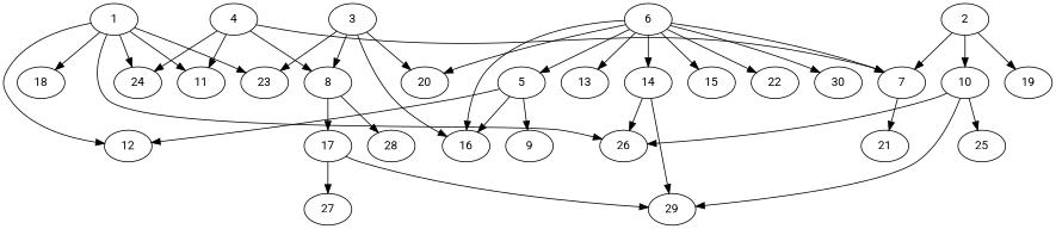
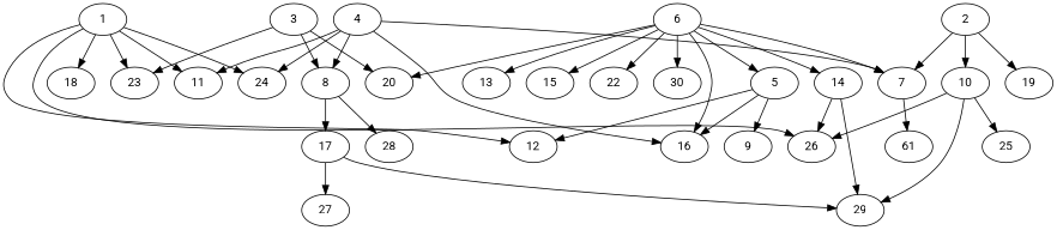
  digraph {
    fontname=Roboto
    node [alpha=0.06 fontname=Roboto]
    edge [fontname=Roboto]
    1 [alpha=0.05]
    12 [alpha=0.02]
    18 [alpha=0.10]
    23 [alpha=0.12]
    24 [alpha=0.19]
    26
    11 [alpha=0.13]
    8 [alpha=0.04]
    17 [alpha=0.02]
    28
    29 [alpha=0.05]
    27 [alpha=0.19]
    2 [alpha=0.18]
    7 [alpha=0.01]
    10 [alpha=0.17]
    19 [alpha=0.18]
-   21 [alpha=0.18]
+   21 [alpha=0.18 label=61]
    25
    3 [alpha=0.15]
    20
    4 [alpha=0.16]
    16 [alpha=0.12]
    5 [alpha=0.00]
    9 [alpha=0.01]
    6 [alpha=0.11]
    13 [alpha=0.14]
    14 [alpha=0.15]
    15 [alpha=0.19]
    22 [alpha=0.16]
    30 [alpha=0.17]
    1 -> 12
    1 -> 18
    1 -> 23
    1 -> 24
    1 -> 26
    1 -> 11
    8 -> 17
    8 -> 28
    17 -> 29
    17 -> 27
    2 -> 7
    2 -> 10
    2 -> 19
    7 -> 21
    10 -> 26
    10 -> 29
    10 -> 25
    3 -> 23
    3 -> 8
    3 -> 20
    4 -> 24
    4 -> 11
    4 -> 8
    4 -> 7
-   3 -> 16
+   4 -> 16
    5 -> 12
    5 -> 16
    5 -> 9
    6 -> 7
    6 -> 20
    6 -> 16
    6 -> 5
    6 -> 13
    6 -> 14
    6 -> 15
    6 -> 22
    6 -> 30
    14 -> 26
    14 -> 29
  }
